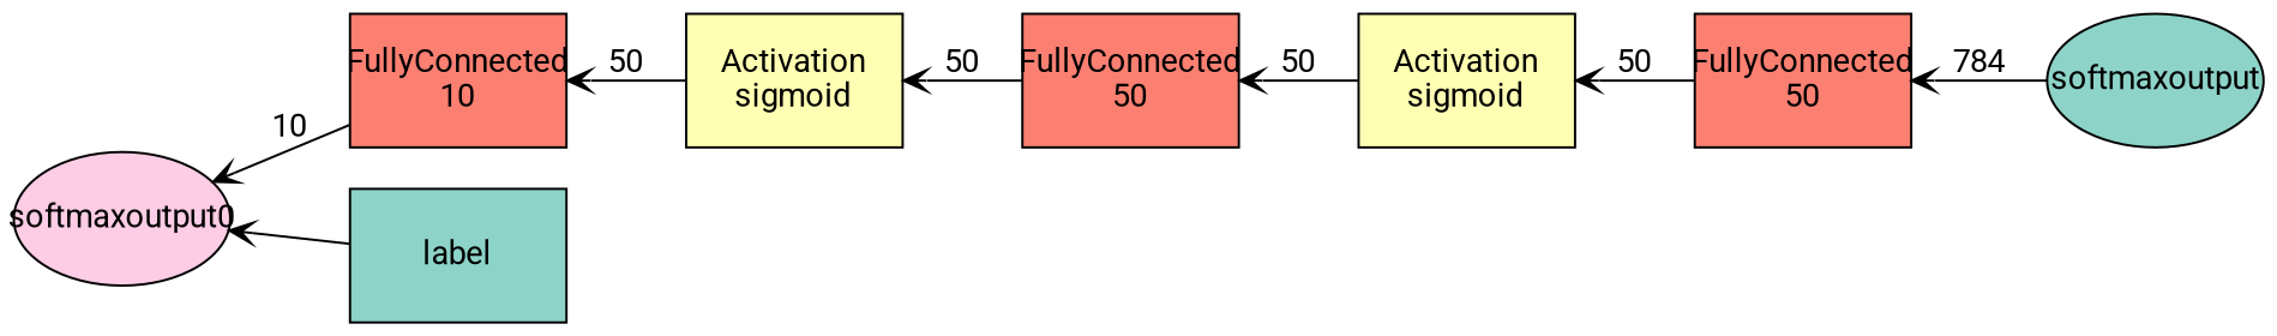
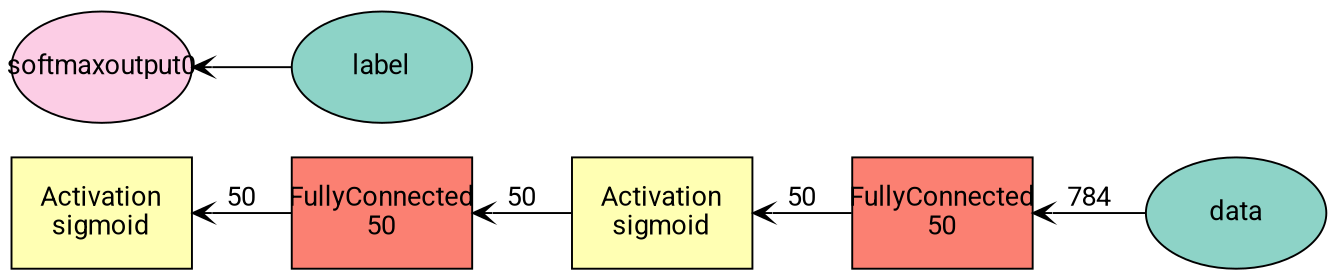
  digraph {
    fontname=Roboto
    rankdir=LR
    node [fillcolor="#fb8072" fixedsize=true fontname=Roboto shape=box style=filled]
    edge [arrowtail=open dir=back fontname=Roboto]
-   n1 [fillcolor="#8dd3c7" height=0.8034 label=softmaxoutput shape=oval width=1.3]
+   n1 [fillcolor="#8dd3c7" height=0.8034 label=data shape=oval width=1.3]
    n2 [height=0.8034 label="FullyConnected\n50" width=1.3]
    n3 [fillcolor="#ffffb3" height=0.8034 label="Activation\nsigmoid" width=1.3]
    n4 [height=0.8034 label="FullyConnected\n50" width=1.3]
    n5 [fillcolor="#ffffb3" height=0.8034 label="Activation\nsigmoid" width=1.3]
-   n6 [height=0.8034 label="FullyConnected\n10" width=1.3]
-   n7 [fillcolor="#8dd3c7" height=0.8034 label=label width=1.3]
+   n7 [fillcolor="#8dd3c7" height=0.8034 label=label shape=oval width=1.3]
    n8 [fillcolor="#fccde5" height=0.8034 label=softmaxoutput0 shape=ellipse width=1.3]
    n2 -> n1 [label=784]
    n3 -> n2 [label=50]
    n4 -> n3 [label=50]
    n5 -> n4 [label=50]
-   n6 -> n5 [label=50]
-   n8 -> n6 [label=10]
    n8 -> n7
  }
